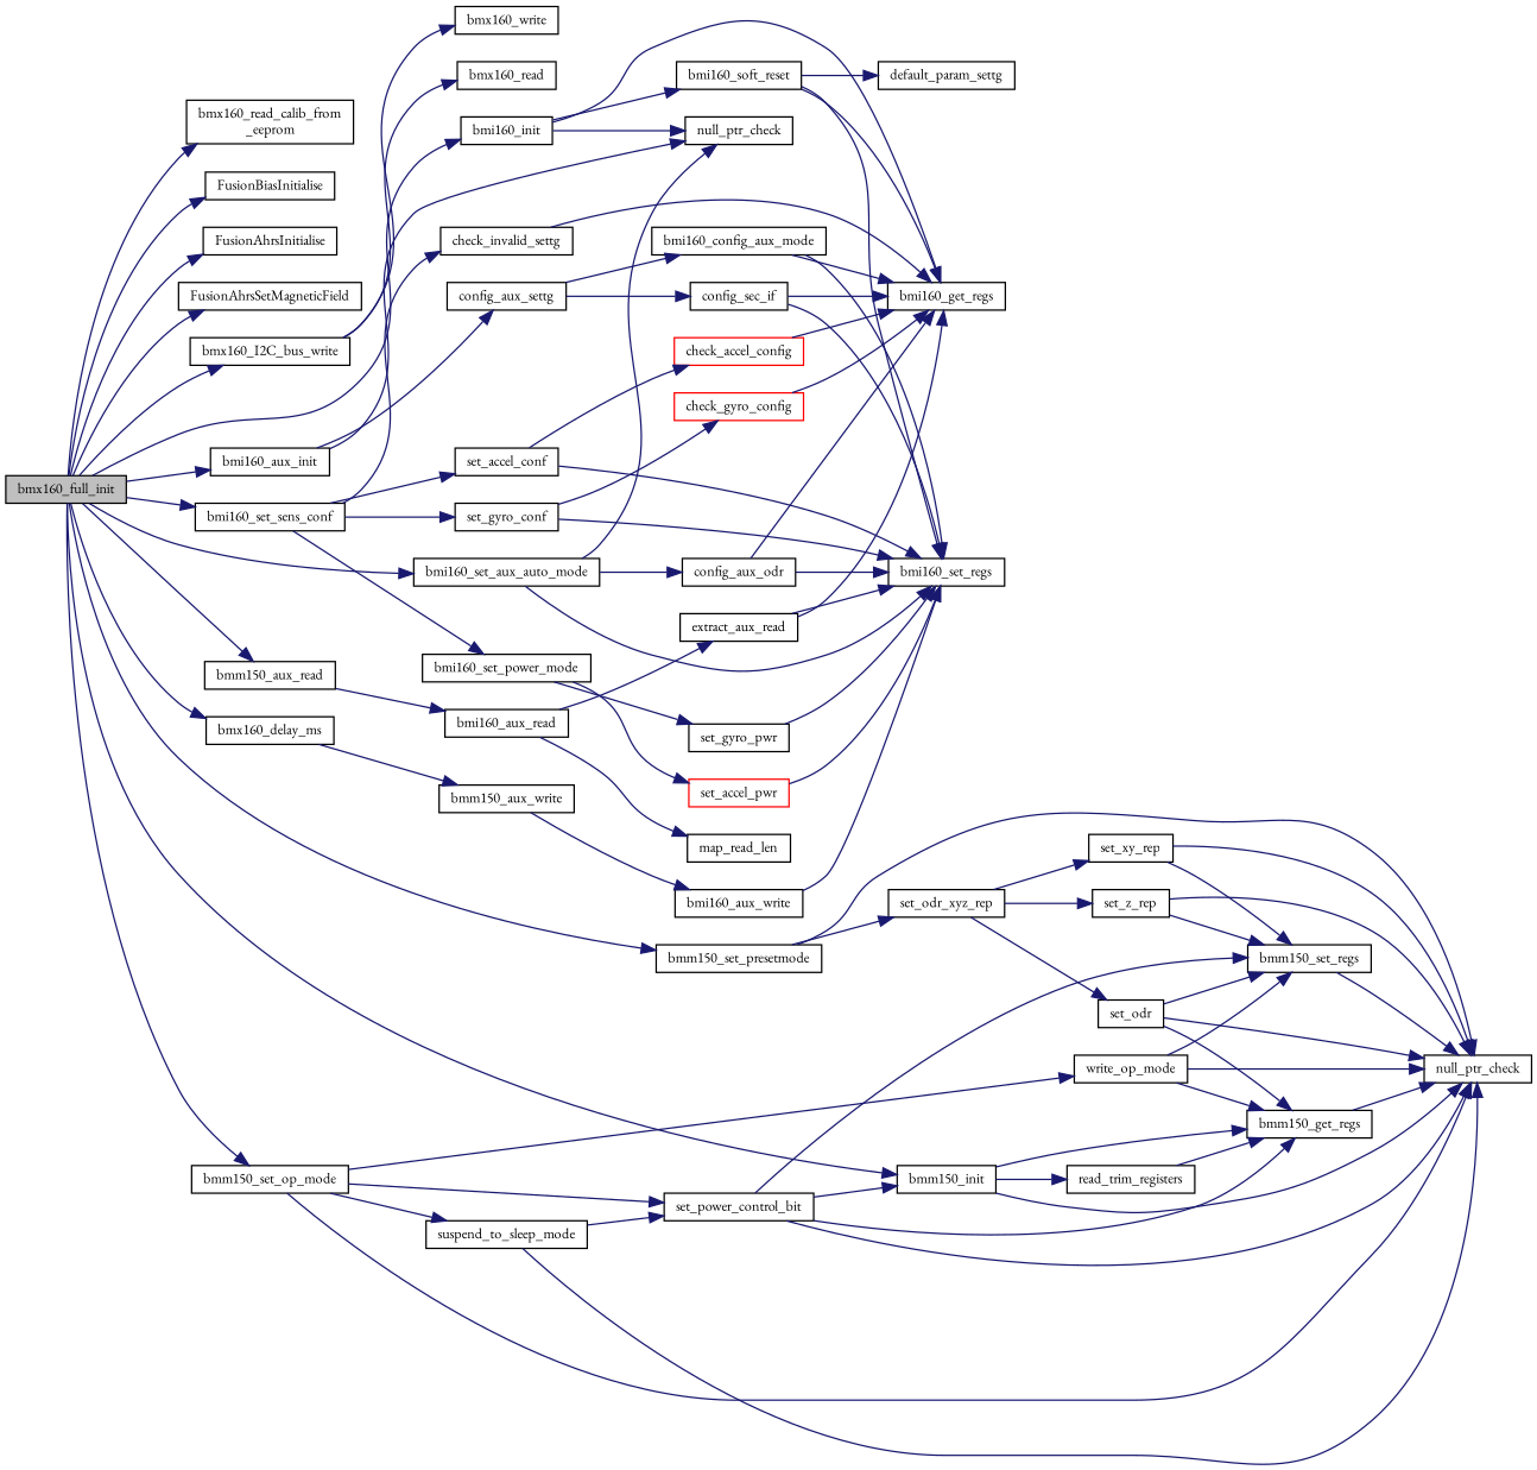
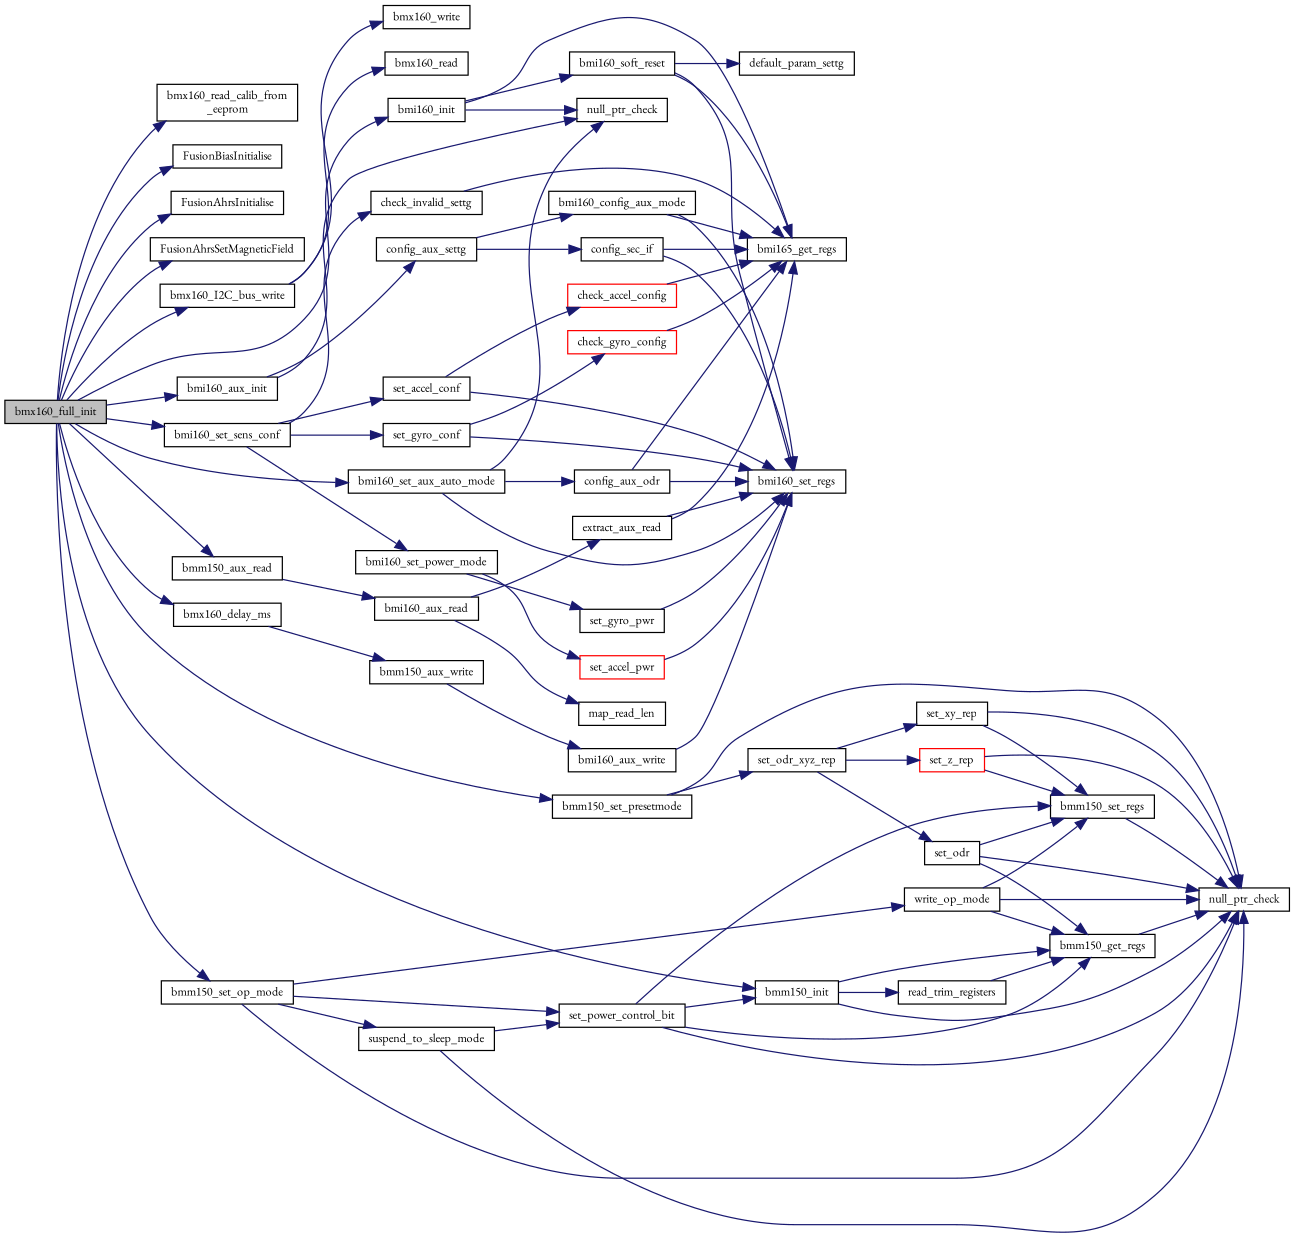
  digraph {
    fontname="EB Garamond"
    rankdir=LR
    node [color=black fillcolor=white fontname="EB Garamond" fontsize=10 shape=record style=filled]
    edge [color=midnightblue fontname="EB Garamond" fontsize=10 labelfontname=Helvetica labelfontsize=10 style=solid]
    n1 [fillcolor=grey75 fontcolor=black height=0.2 label=bmx160_full_init width=0.4]
    n2 [height=0.2 label="bmx160_read_calib_from\l_eeprom" width=0.4]
    n3 [height=0.2 label=FusionBiasInitialise width=0.4]
    n4 [height=0.2 label=FusionAhrsInitialise width=0.4]
    n5 [height=0.2 label=FusionAhrsSetMagneticField width=0.4]
    n6 [height=0.2 label=bmx160_I2C_bus_write width=0.4]
    n7 [height=0.2 label=bmx160_delay_ms width=0.4]
    n8 [height=0.2 label=bmm150_aux_read width=0.4]
    n9 [height=0.2 label=bmi160_init width=0.4]
    n10 [height=0.2 label=bmi160_aux_init width=0.4]
    n11 [height=0.2 label=bmm150_init width=0.4]
    n12 [height=0.2 label=bmi160_set_sens_conf width=0.4]
    n13 [height=0.2 label=bmm150_set_presetmode width=0.4]
    n14 [height=0.2 label=bmm150_set_op_mode width=0.4]
    n15 [height=0.2 label=bmi160_set_aux_auto_mode width=0.4]
    n16 [height=0.2 label=bmx160_write width=0.4]
    n17 [height=0.2 label=bmx160_read width=0.4]
    n18 [height=0.2 label=bmm150_aux_write width=0.4]
    n19 [height=0.2 label=bmi160_aux_read width=0.4]
    n20 [height=0.2 label=bmi160_aux_write width=0.4]
-   n21 [height=0.2 label=bmi160_get_regs width=0.4]
+   n21 [height=0.2 label=bmi165_get_regs width=0.4]
    n22 [height=0.2 label=null_ptr_check width=0.4]
    n23 [height=0.2 label=bmi160_soft_reset width=0.4]
    n24 [height=0.2 label=config_aux_settg width=0.4]
    n25 [height=0.2 label=null_ptr_check width=0.4]
    n26 [height=0.2 label=bmm150_get_regs width=0.4]
    n27 [height=0.2 label=read_trim_registers width=0.4]
    n28 [height=0.2 label=set_accel_conf width=0.4]
    n29 [height=0.2 label=set_gyro_conf width=0.4]
    n30 [height=0.2 label=bmi160_set_power_mode width=0.4]
    n31 [height=0.2 label=check_invalid_settg width=0.4]
    n32 [height=0.2 label=set_odr_xyz_rep width=0.4]
    n33 [height=0.2 label=set_power_control_bit width=0.4]
    n34 [height=0.2 label=suspend_to_sleep_mode width=0.4]
    n35 [height=0.2 label=write_op_mode width=0.4]
    n36 [height=0.2 label=bmi160_set_regs width=0.4]
    n37 [height=0.2 label=config_aux_odr width=0.4]
    n38 [height=0.2 label=map_read_len width=0.4]
    n39 [height=0.2 label=extract_aux_read width=0.4]
    n40 [height=0.2 label=default_param_settg width=0.4]
    n41 [height=0.2 label=config_sec_if width=0.4]
    n42 [height=0.2 label=bmi160_config_aux_mode width=0.4]
    n43 [height=0.2 label=bmm150_set_regs width=0.4]
    n44 [color=red height=0.2 label=check_accel_config width=0.4]
    n45 [color=red height=0.2 label=check_gyro_config width=0.4]
    n46 [color=red height=0.2 label=set_accel_pwr width=0.4]
    n47 [height=0.2 label=set_gyro_pwr width=0.4]
    n48 [height=0.2 label=set_odr width=0.4]
    n49 [height=0.2 label=set_xy_rep width=0.4]
-   n50 [height=0.2 label=set_z_rep width=0.4]
+   n50 [color=red height=0.2 label=set_z_rep width=0.4]
    n1 -> n2
    n1 -> n3
    n1 -> n4
    n1 -> n5
    n1 -> n6
    n1 -> n7
    n1 -> n8
    n1 -> n9
    n1 -> n10
    n1 -> n11
    n1 -> n12
    n1 -> n13
    n1 -> n14
    n1 -> n15
    n6 -> n16
    n6 -> n17
    n7 -> n18
    n8 -> n19
    n9 -> n21
    n9 -> n22
    n9 -> n23
    n10 -> n22
    n10 -> n24
    n11 -> n25
    n11 -> n26
    n11 -> n27
    n12 -> n28
    n12 -> n29
    n12 -> n30
    n12 -> n31
    n13 -> n25
    n13 -> n32
    n14 -> n25
    n14 -> n33
    n14 -> n34
    n14 -> n35
    n15 -> n22
    n15 -> n36
    n15 -> n37
    n18 -> n20
    n19 -> n38
    n19 -> n39
    n20 -> n36
    n23 -> n21
    n23 -> n36
    n23 -> n40
    n24 -> n41
    n24 -> n42
    n26 -> n25
    n27 -> n26
    n28 -> n36
    n28 -> n44
    n29 -> n36
    n29 -> n45
    n30 -> n46
    n30 -> n47
    n31 -> n21
    n32 -> n48
    n32 -> n49
    n32 -> n50
    n33 -> n11
    n33 -> n25
    n33 -> n26
    n33 -> n43
    n34 -> n25
    n34 -> n33
    n35 -> n25
    n35 -> n26
    n35 -> n43
    n37 -> n21
    n37 -> n36
    n39 -> n21
    n39 -> n36
    n41 -> n21
    n41 -> n36
    n42 -> n21
    n42 -> n36
    n43 -> n25
    n44 -> n21
    n45 -> n21
    n46 -> n36
    n47 -> n36
    n48 -> n25
    n48 -> n26
    n48 -> n43
    n49 -> n25
    n49 -> n43
    n50 -> n25
    n50 -> n43
  }
